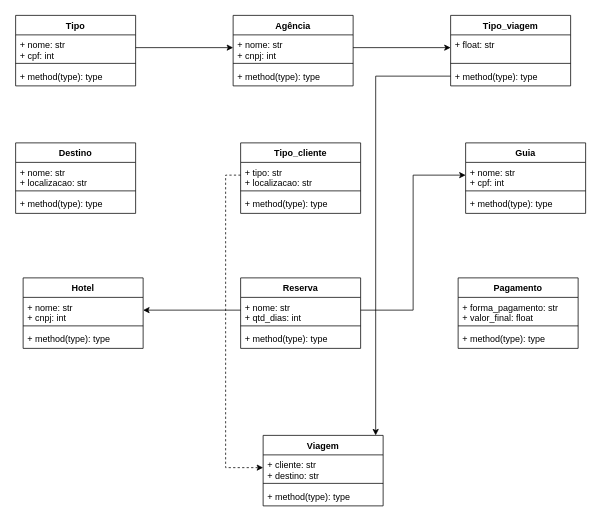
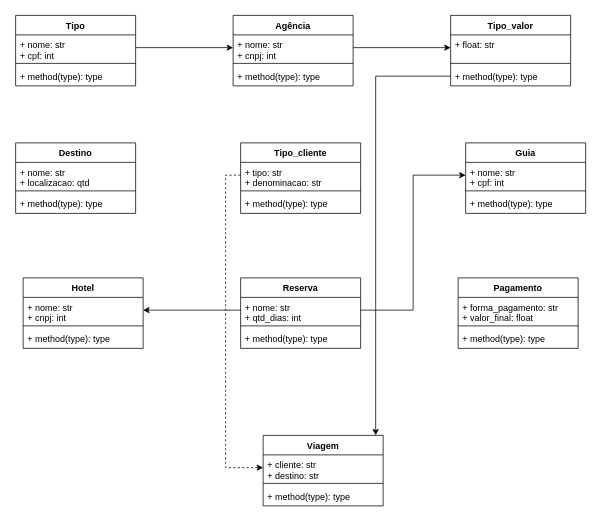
  <mxCell id="0" />
  <mxCell id="1" parent="0" />
  <mxCell id="2" value="Tipo" style="swimlane;fontStyle=1;align=center;verticalAlign=top;childLayout=stackLayout;horizontal=1;startSize=26;horizontalStack=0;resizeParent=1;resizeParentMax=0;resizeLast=0;collapsible=1;marginBottom=0;" vertex="1" parent="1"><mxGeometry x="20" y="20" width="160" height="94" as="geometry" /></mxCell>
  <mxCell id="3" value="+ nome: str&#10;+ cpf: int" style="text;strokeColor=none;fillColor=none;align=left;verticalAlign=top;spacingLeft=4;spacingRight=4;overflow=hidden;rotatable=0;points=[[0,0.5],[1,0.5]];portConstraint=eastwest;" vertex="1" parent="2"><mxGeometry y="26" width="160" height="34" as="geometry" /></mxCell>
  <mxCell id="4" value="" style="line;strokeWidth=1;fillColor=none;align=left;verticalAlign=middle;spacingTop=-1;spacingLeft=3;spacingRight=3;rotatable=0;labelPosition=right;points=[];portConstraint=eastwest;" vertex="1" parent="2"><mxGeometry y="60" width="160" height="8" as="geometry" /></mxCell>
  <mxCell id="5" value="+ method(type): type" style="text;strokeColor=none;fillColor=none;align=left;verticalAlign=top;spacingLeft=4;spacingRight=4;overflow=hidden;rotatable=0;points=[[0,0.5],[1,0.5]];portConstraint=eastwest;" vertex="1" parent="2"><mxGeometry y="68" width="160" height="26" as="geometry" /></mxCell>
  <mxCell id="6" value="Agência" style="swimlane;fontStyle=1;align=center;verticalAlign=top;childLayout=stackLayout;horizontal=1;startSize=26;horizontalStack=0;resizeParent=1;resizeParentMax=0;resizeLast=0;collapsible=1;marginBottom=0;" vertex="1" parent="1"><mxGeometry x="310" y="20" width="160" height="94" as="geometry" /></mxCell>
  <mxCell id="7" value="+ nome: str&#10;+ cnpj: int" style="text;strokeColor=none;fillColor=none;align=left;verticalAlign=top;spacingLeft=4;spacingRight=4;overflow=hidden;rotatable=0;points=[[0,0.5],[1,0.5]];portConstraint=eastwest;" vertex="1" parent="6"><mxGeometry y="26" width="160" height="34" as="geometry" /></mxCell>
  <mxCell id="8" value="" style="line;strokeWidth=1;fillColor=none;align=left;verticalAlign=middle;spacingTop=-1;spacingLeft=3;spacingRight=3;rotatable=0;labelPosition=right;points=[];portConstraint=eastwest;" vertex="1" parent="6"><mxGeometry y="60" width="160" height="8" as="geometry" /></mxCell>
  <mxCell id="9" value="+ method(type): type" style="text;strokeColor=none;fillColor=none;align=left;verticalAlign=top;spacingLeft=4;spacingRight=4;overflow=hidden;rotatable=0;points=[[0,0.5],[1,0.5]];portConstraint=eastwest;" vertex="1" parent="6"><mxGeometry y="68" width="160" height="26" as="geometry" /></mxCell>
  <mxCell id="10" value="Destino" style="swimlane;fontStyle=1;align=center;verticalAlign=top;childLayout=stackLayout;horizontal=1;startSize=26;horizontalStack=0;resizeParent=1;resizeParentMax=0;resizeLast=0;collapsible=1;marginBottom=0;" vertex="1" parent="1"><mxGeometry x="20" y="190" width="160" height="94" as="geometry" /></mxCell>
- <mxCell id="11" value="+ nome: str&#10;+ localizacao: str" style="text;strokeColor=none;fillColor=none;align=left;verticalAlign=top;spacingLeft=4;spacingRight=4;overflow=hidden;rotatable=0;points=[[0,0.5],[1,0.5]];portConstraint=eastwest;" vertex="1" parent="10"><mxGeometry y="26" width="160" height="34" as="geometry" /></mxCell>
+ <mxCell id="11" value="+ nome: str&#10;+ localizacao: qtd" style="text;strokeColor=none;fillColor=none;align=left;verticalAlign=top;spacingLeft=4;spacingRight=4;overflow=hidden;rotatable=0;points=[[0,0.5],[1,0.5]];portConstraint=eastwest;" vertex="1" parent="10"><mxGeometry y="26" width="160" height="34" as="geometry" /></mxCell>
  <mxCell id="12" value="" style="line;strokeWidth=1;fillColor=none;align=left;verticalAlign=middle;spacingTop=-1;spacingLeft=3;spacingRight=3;rotatable=0;labelPosition=right;points=[];portConstraint=eastwest;" vertex="1" parent="10"><mxGeometry y="60" width="160" height="8" as="geometry" /></mxCell>
  <mxCell id="13" value="+ method(type): type" style="text;strokeColor=none;fillColor=none;align=left;verticalAlign=top;spacingLeft=4;spacingRight=4;overflow=hidden;rotatable=0;points=[[0,0.5],[1,0.5]];portConstraint=eastwest;" vertex="1" parent="10"><mxGeometry y="68" width="160" height="26" as="geometry" /></mxCell>
  <mxCell id="14" value="Tipo_cliente" style="swimlane;fontStyle=1;align=center;verticalAlign=top;childLayout=stackLayout;horizontal=1;startSize=26;horizontalStack=0;resizeParent=1;resizeParentMax=0;resizeLast=0;collapsible=1;marginBottom=0;" vertex="1" parent="1"><mxGeometry x="320" y="190" width="160" height="94" as="geometry" /></mxCell>
- <mxCell id="15" value="+ tipo: str&#10;+ localizacao: str" style="text;strokeColor=none;fillColor=none;align=left;verticalAlign=top;spacingLeft=4;spacingRight=4;overflow=hidden;rotatable=0;points=[[0,0.5],[1,0.5]];portConstraint=eastwest;" vertex="1" parent="14"><mxGeometry y="26" width="160" height="34" as="geometry" /></mxCell>
+ <mxCell id="15" value="+ tipo: str&#10;+ denominacao: str" style="text;strokeColor=none;fillColor=none;align=left;verticalAlign=top;spacingLeft=4;spacingRight=4;overflow=hidden;rotatable=0;points=[[0,0.5],[1,0.5]];portConstraint=eastwest;" vertex="1" parent="14"><mxGeometry y="26" width="160" height="34" as="geometry" /></mxCell>
  <mxCell id="16" value="" style="line;strokeWidth=1;fillColor=none;align=left;verticalAlign=middle;spacingTop=-1;spacingLeft=3;spacingRight=3;rotatable=0;labelPosition=right;points=[];portConstraint=eastwest;" vertex="1" parent="14"><mxGeometry y="60" width="160" height="8" as="geometry" /></mxCell>
  <mxCell id="17" value="+ method(type): type" style="text;strokeColor=none;fillColor=none;align=left;verticalAlign=top;spacingLeft=4;spacingRight=4;overflow=hidden;rotatable=0;points=[[0,0.5],[1,0.5]];portConstraint=eastwest;" vertex="1" parent="14"><mxGeometry y="68" width="160" height="26" as="geometry" /></mxCell>
  <mxCell id="18" value="Hotel" style="swimlane;fontStyle=1;align=center;verticalAlign=top;childLayout=stackLayout;horizontal=1;startSize=26;horizontalStack=0;resizeParent=1;resizeParentMax=0;resizeLast=0;collapsible=1;marginBottom=0;" vertex="1" parent="1"><mxGeometry x="30" y="370" width="160" height="94" as="geometry" /></mxCell>
  <mxCell id="19" value="+ nome: str&#10;+ cnpj: int" style="text;strokeColor=none;fillColor=none;align=left;verticalAlign=top;spacingLeft=4;spacingRight=4;overflow=hidden;rotatable=0;points=[[0,0.5],[1,0.5]];portConstraint=eastwest;" vertex="1" parent="18"><mxGeometry y="26" width="160" height="34" as="geometry" /></mxCell>
  <mxCell id="20" value="" style="line;strokeWidth=1;fillColor=none;align=left;verticalAlign=middle;spacingTop=-1;spacingLeft=3;spacingRight=3;rotatable=0;labelPosition=right;points=[];portConstraint=eastwest;" vertex="1" parent="18"><mxGeometry y="60" width="160" height="8" as="geometry" /></mxCell>
  <mxCell id="21" value="+ method(type): type" style="text;strokeColor=none;fillColor=none;align=left;verticalAlign=top;spacingLeft=4;spacingRight=4;overflow=hidden;rotatable=0;points=[[0,0.5],[1,0.5]];portConstraint=eastwest;" vertex="1" parent="18"><mxGeometry y="68" width="160" height="26" as="geometry" /></mxCell>
  <mxCell id="22" value="Reserva" style="swimlane;fontStyle=1;align=center;verticalAlign=top;childLayout=stackLayout;horizontal=1;startSize=26;horizontalStack=0;resizeParent=1;resizeParentMax=0;resizeLast=0;collapsible=1;marginBottom=0;" vertex="1" parent="1"><mxGeometry x="320" y="370" width="160" height="94" as="geometry" /></mxCell>
  <mxCell id="23" value="+ nome: str&#10;+ qtd_dias: int" style="text;strokeColor=none;fillColor=none;align=left;verticalAlign=top;spacingLeft=4;spacingRight=4;overflow=hidden;rotatable=0;points=[[0,0.5],[1,0.5]];portConstraint=eastwest;" vertex="1" parent="22"><mxGeometry y="26" width="160" height="34" as="geometry" /></mxCell>
  <mxCell id="24" value="" style="line;strokeWidth=1;fillColor=none;align=left;verticalAlign=middle;spacingTop=-1;spacingLeft=3;spacingRight=3;rotatable=0;labelPosition=right;points=[];portConstraint=eastwest;" vertex="1" parent="22"><mxGeometry y="60" width="160" height="8" as="geometry" /></mxCell>
  <mxCell id="25" value="+ method(type): type" style="text;strokeColor=none;fillColor=none;align=left;verticalAlign=top;spacingLeft=4;spacingRight=4;overflow=hidden;rotatable=0;points=[[0,0.5],[1,0.5]];portConstraint=eastwest;" vertex="1" parent="22"><mxGeometry y="68" width="160" height="26" as="geometry" /></mxCell>
- <mxCell id="26" value="Tipo_viagem" style="swimlane;fontStyle=1;align=center;verticalAlign=top;childLayout=stackLayout;horizontal=1;startSize=26;horizontalStack=0;resizeParent=1;resizeParentMax=0;resizeLast=0;collapsible=1;marginBottom=0;" vertex="1" parent="1"><mxGeometry x="600" y="20" width="160" height="94" as="geometry" /></mxCell>
+ <mxCell id="26" value="Tipo_valor" style="swimlane;fontStyle=1;align=center;verticalAlign=top;childLayout=stackLayout;horizontal=1;startSize=26;horizontalStack=0;resizeParent=1;resizeParentMax=0;resizeLast=0;collapsible=1;marginBottom=0;" vertex="1" parent="1"><mxGeometry x="600" y="20" width="160" height="94" as="geometry" /></mxCell>
  <mxCell id="27" value="+ float: str" style="text;strokeColor=none;fillColor=none;align=left;verticalAlign=top;spacingLeft=4;spacingRight=4;overflow=hidden;rotatable=0;points=[[0,0.5],[1,0.5]];portConstraint=eastwest;" vertex="1" parent="26"><mxGeometry y="26" width="160" height="34" as="geometry" /></mxCell>
  <mxCell id="28" value="" style="line;strokeWidth=1;fillColor=none;align=left;verticalAlign=middle;spacingTop=-1;spacingLeft=3;spacingRight=3;rotatable=0;labelPosition=right;points=[];portConstraint=eastwest;" vertex="1" parent="26"><mxGeometry y="60" width="160" height="8" as="geometry" /></mxCell>
  <mxCell id="29" value="+ method(type): type" style="text;strokeColor=none;fillColor=none;align=left;verticalAlign=top;spacingLeft=4;spacingRight=4;overflow=hidden;rotatable=0;points=[[0,0.5],[1,0.5]];portConstraint=eastwest;" vertex="1" parent="26"><mxGeometry y="68" width="160" height="26" as="geometry" /></mxCell>
  <mxCell id="30" value="Guia" style="swimlane;fontStyle=1;align=center;verticalAlign=top;childLayout=stackLayout;horizontal=1;startSize=26;horizontalStack=0;resizeParent=1;resizeParentMax=0;resizeLast=0;collapsible=1;marginBottom=0;" vertex="1" parent="1"><mxGeometry x="620" y="190" width="160" height="94" as="geometry" /></mxCell>
  <mxCell id="31" value="+ nome: str&#10;+ cpf: int" style="text;strokeColor=none;fillColor=none;align=left;verticalAlign=top;spacingLeft=4;spacingRight=4;overflow=hidden;rotatable=0;points=[[0,0.5],[1,0.5]];portConstraint=eastwest;" vertex="1" parent="30"><mxGeometry y="26" width="160" height="34" as="geometry" /></mxCell>
  <mxCell id="32" value="" style="line;strokeWidth=1;fillColor=none;align=left;verticalAlign=middle;spacingTop=-1;spacingLeft=3;spacingRight=3;rotatable=0;labelPosition=right;points=[];portConstraint=eastwest;" vertex="1" parent="30"><mxGeometry y="60" width="160" height="8" as="geometry" /></mxCell>
  <mxCell id="33" value="+ method(type): type" style="text;strokeColor=none;fillColor=none;align=left;verticalAlign=top;spacingLeft=4;spacingRight=4;overflow=hidden;rotatable=0;points=[[0,0.5],[1,0.5]];portConstraint=eastwest;" vertex="1" parent="30"><mxGeometry y="68" width="160" height="26" as="geometry" /></mxCell>
  <mxCell id="34" value="Pagamento" style="swimlane;fontStyle=1;align=center;verticalAlign=top;childLayout=stackLayout;horizontal=1;startSize=26;horizontalStack=0;resizeParent=1;resizeParentMax=0;resizeLast=0;collapsible=1;marginBottom=0;" vertex="1" parent="1"><mxGeometry x="610" y="370" width="160" height="94" as="geometry" /></mxCell>
  <mxCell id="35" value="+ forma_pagamento: str&#10;+ valor_final: float" style="text;strokeColor=none;fillColor=none;align=left;verticalAlign=top;spacingLeft=4;spacingRight=4;overflow=hidden;rotatable=0;points=[[0,0.5],[1,0.5]];portConstraint=eastwest;" vertex="1" parent="34"><mxGeometry y="26" width="160" height="34" as="geometry" /></mxCell>
  <mxCell id="36" value="" style="line;strokeWidth=1;fillColor=none;align=left;verticalAlign=middle;spacingTop=-1;spacingLeft=3;spacingRight=3;rotatable=0;labelPosition=right;points=[];portConstraint=eastwest;" vertex="1" parent="34"><mxGeometry y="60" width="160" height="8" as="geometry" /></mxCell>
  <mxCell id="37" value="+ method(type): type" style="text;strokeColor=none;fillColor=none;align=left;verticalAlign=top;spacingLeft=4;spacingRight=4;overflow=hidden;rotatable=0;points=[[0,0.5],[1,0.5]];portConstraint=eastwest;" vertex="1" parent="34"><mxGeometry y="68" width="160" height="26" as="geometry" /></mxCell>
  <mxCell id="38" value="Viagem" style="swimlane;fontStyle=1;align=center;verticalAlign=top;childLayout=stackLayout;horizontal=1;startSize=26;horizontalStack=0;resizeParent=1;resizeParentMax=0;resizeLast=0;collapsible=1;marginBottom=0;" vertex="1" parent="1"><mxGeometry x="350" y="580" width="160" height="94" as="geometry" /></mxCell>
  <mxCell id="39" value="+ cliente: str&#10;+ destino: str" style="text;strokeColor=none;fillColor=none;align=left;verticalAlign=top;spacingLeft=4;spacingRight=4;overflow=hidden;rotatable=0;points=[[0,0.5],[1,0.5]];portConstraint=eastwest;" vertex="1" parent="38"><mxGeometry y="26" width="160" height="34" as="geometry" /></mxCell>
  <mxCell id="40" value="" style="line;strokeWidth=1;fillColor=none;align=left;verticalAlign=middle;spacingTop=-1;spacingLeft=3;spacingRight=3;rotatable=0;labelPosition=right;points=[];portConstraint=eastwest;" vertex="1" parent="38"><mxGeometry y="60" width="160" height="8" as="geometry" /></mxCell>
  <mxCell id="41" value="+ method(type): type" style="text;strokeColor=none;fillColor=none;align=left;verticalAlign=top;spacingLeft=4;spacingRight=4;overflow=hidden;rotatable=0;points=[[0,0.5],[1,0.5]];portConstraint=eastwest;" vertex="1" parent="38"><mxGeometry y="68" width="160" height="26" as="geometry" /></mxCell>
  <mxCell id="42" style="edgeStyle=orthogonalEdgeStyle;rounded=0;orthogonalLoop=1;jettySize=auto;html=1;exitX=1;exitY=0.5;exitDx=0;exitDy=0;entryX=0;entryY=0.5;entryDx=0;entryDy=0;" edge="1" parent="1" source="3" target="7"><mxGeometry relative="1" as="geometry" /></mxCell>
  <mxCell id="43" style="edgeStyle=orthogonalEdgeStyle;rounded=0;orthogonalLoop=1;jettySize=auto;html=1;exitX=1;exitY=0.5;exitDx=0;exitDy=0;entryX=0;entryY=0.5;entryDx=0;entryDy=0;" edge="1" parent="1" source="7" target="27"><mxGeometry relative="1" as="geometry" /></mxCell>
  <mxCell id="44" style="edgeStyle=orthogonalEdgeStyle;rounded=0;orthogonalLoop=1;jettySize=auto;html=1;exitX=0;exitY=0.5;exitDx=0;exitDy=0;entryX=1;entryY=0.5;entryDx=0;entryDy=0;" edge="1" parent="1" source="23" target="19"><mxGeometry relative="1" as="geometry"><mxPoint x="200" y="413" as="targetPoint" /></mxGeometry></mxCell>
  <mxCell id="45" style="edgeStyle=orthogonalEdgeStyle;rounded=0;orthogonalLoop=1;jettySize=auto;html=1;exitX=1;exitY=0.5;exitDx=0;exitDy=0;entryX=0;entryY=0.5;entryDx=0;entryDy=0;" edge="1" parent="1" source="23" target="31"><mxGeometry relative="1" as="geometry" /></mxCell>
  <mxCell id="46" style="edgeStyle=orthogonalEdgeStyle;rounded=0;orthogonalLoop=1;jettySize=auto;html=1;exitX=0;exitY=0.5;exitDx=0;exitDy=0;entryX=0;entryY=0.5;entryDx=0;entryDy=0;dashed=1;" edge="1" parent="1" source="15" target="39"><mxGeometry relative="1" as="geometry" /></mxCell>
  <mxCell id="47" style="edgeStyle=orthogonalEdgeStyle;rounded=0;orthogonalLoop=1;jettySize=auto;html=1;exitX=0;exitY=0.5;exitDx=0;exitDy=0;entryX=0.938;entryY=0;entryDx=0;entryDy=0;entryPerimeter=0;" edge="1" parent="1" source="29" target="38"><mxGeometry relative="1" as="geometry" /></mxCell>
